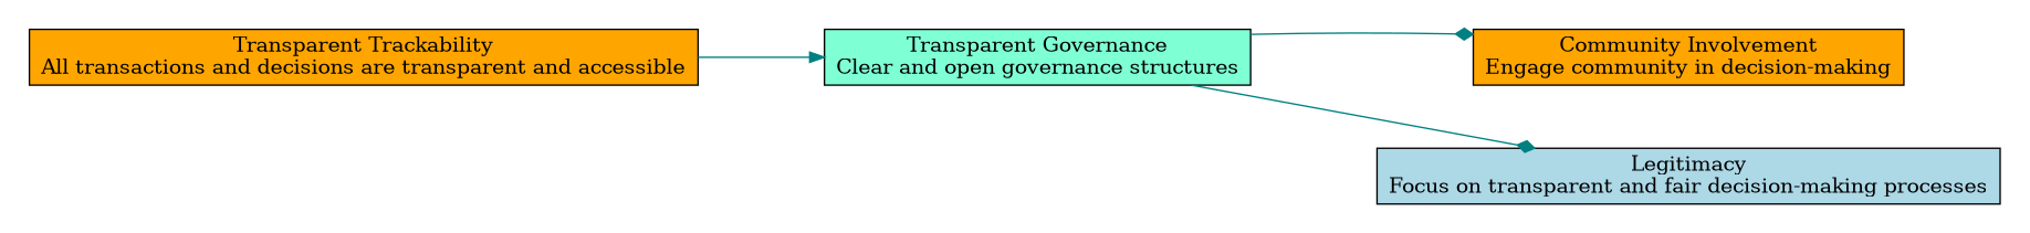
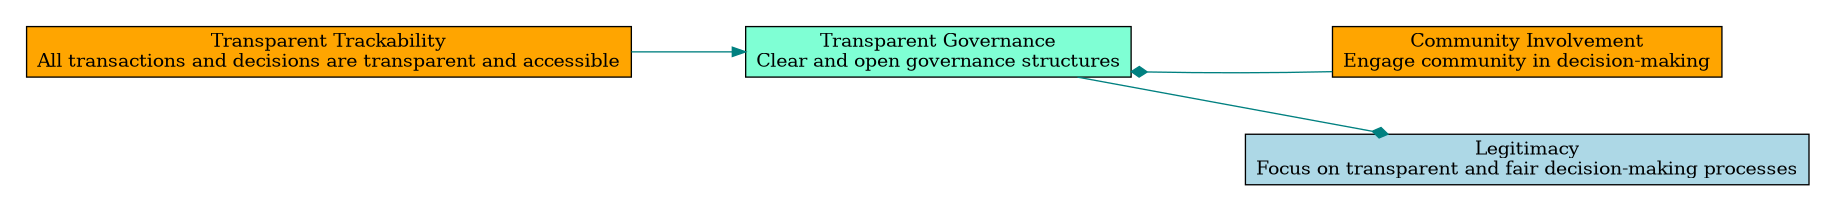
  digraph {
    nodesep=0.6
    rankdir=LR
    ranksep=1.2
    node [shape=box style=filled fillcolor=orange]
    edge [color=teal arrowhead=diamond]
    n1 [label="Transparent Trackability\nAll transactions and decisions are transparent and accessible"]
    n2 [label="Community Involvement\nEngage community in decision-making"]
    n3 [label="Legitimacy\nFocus on transparent and fair decision-making processes" fillcolor=lightblue]
    n4 [label="Transparent Governance\nClear and open governance structures" fillcolor=aquamarine]
    subgraph cluster_1 {
      rank=max
      style=invis
      n1
    }
    subgraph cluster_2 {
      rank=min
      style=invis
      n2
      n3
    }
    n1 -> n4 [arrowhead=normal]
-   n4 -> n2
+   n2 -> n4
    n4 -> n3
  }
